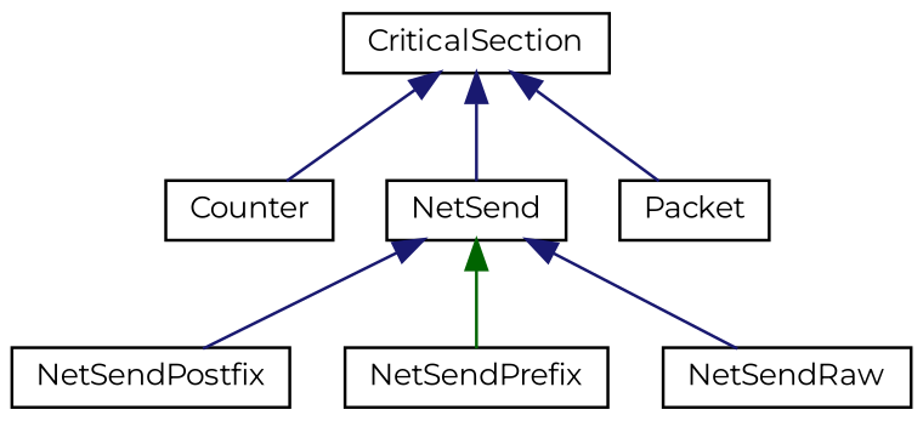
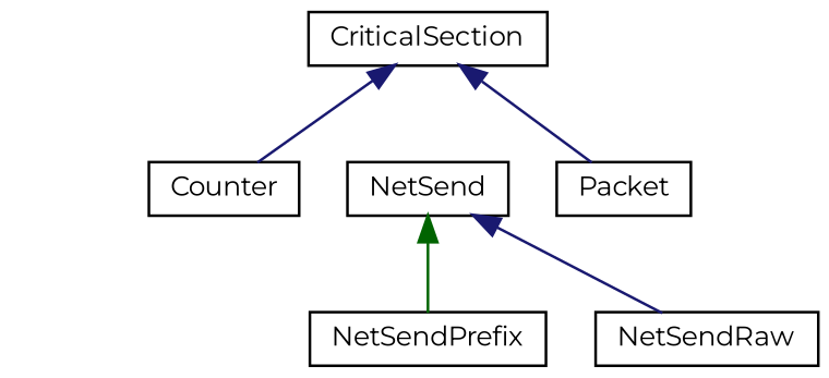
  digraph {
    fontname=Montserrat
    rankdir=TB
    node [color=black fillcolor=white fontname=Montserrat fontsize=10 shape=record style=filled]
    edge [color=midnightblue dir=back fontname=Montserrat fontsize=10 labelfontname=FreeSans labelfontsize=10 style=solid]
    n1 [height=0.2 label=CriticalSection width=0.4]
    n2 [height=0.2 label=Counter width=0.4]
    n3 [height=0.2 label=NetSend width=0.4]
    n4 [height=0.2 label=Packet width=0.4]
-   n5 [height=0.2 label=NetSendPostfix width=0.4]
    n6 [height=0.2 label=NetSendPrefix width=0.4]
    n7 [height=0.2 label=NetSendRaw width=0.4]
    n1 -> n2
-   n1 -> n3
    n1 -> n4
-   n3 -> n5
    n3 -> n6 [color=darkgreen]
    n3 -> n7
  }
